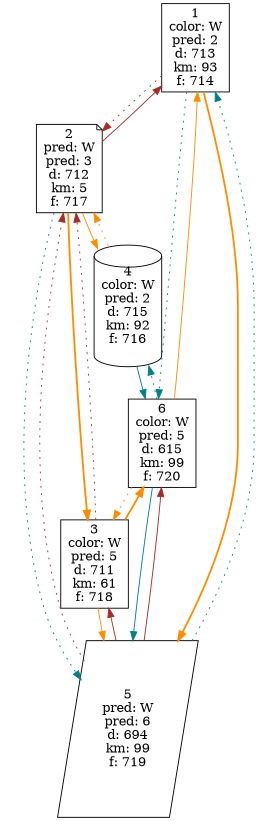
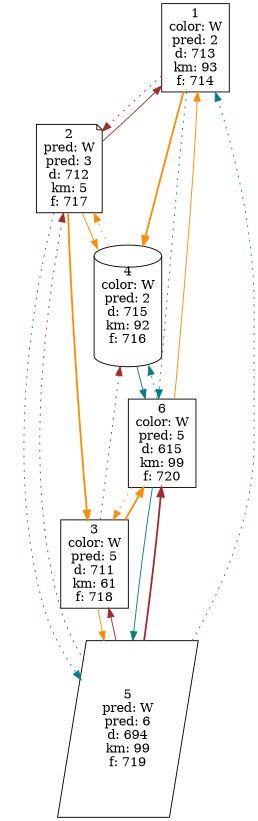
  digraph {
    node [fillcolor="#FFFFFF" shape=box style=filled]
    edge [color=darkorange style=dotted]
    n1 [label="1\ncolor: W\npred: 2\nd: 713\nkm: 93\nf: 714\n"]
    n2 [label="2\npred: W\npred: 3\nd: 712\nkm: 5\nf: 717\n" shape=note]
    n3 [label="5\npred: W\npred: 6\nd: 694\nkm: 99\nf: 719\n" shape=parallelogram]
    n4 [label="6\ncolor: W\npred: 5\nd: 615\nkm: 99\nf: 720\n"]
    n5 [label="3\ncolor: W\npred: 5\nd: 711\nkm: 61\nf: 718\n"]
    n6 [label="4\ncolor: W\npred: 2\nd: 715\nkm: 92\nf: 716\n" shape=cylinder]
    n1 -> n2 [color=brown]
-   n1 -> n3 [style=bold]
+   n1 -> n6 [style=bold]
    n1 -> n4 [color=teal]
    n2 -> n1 [color=brown style=solid]
    n2 -> n3 [color=teal]
    n2 -> n5 [style=bold]
    n2 -> n6 [style=solid]
    n3 -> n1 [color=teal]
    n3 -> n2 [color=brown]
-   n3 -> n4 [color=brown style=solid]
+   n3 -> n4 [color=brown style=bold]
    n3 -> n5 [color=brown style=solid]
    n4 -> n1 [style=solid]
    n4 -> n3 [color=teal style=solid]
    n4 -> n5
    n4 -> n6 [color=teal]
-   n5 -> n2 [color=brown]
+   n5 -> n6 [color=brown]
    n5 -> n3 [style=solid]
    n5 -> n4 [style=bold]
    n6 -> n2
    n6 -> n4 [color=teal style=solid]
  }
